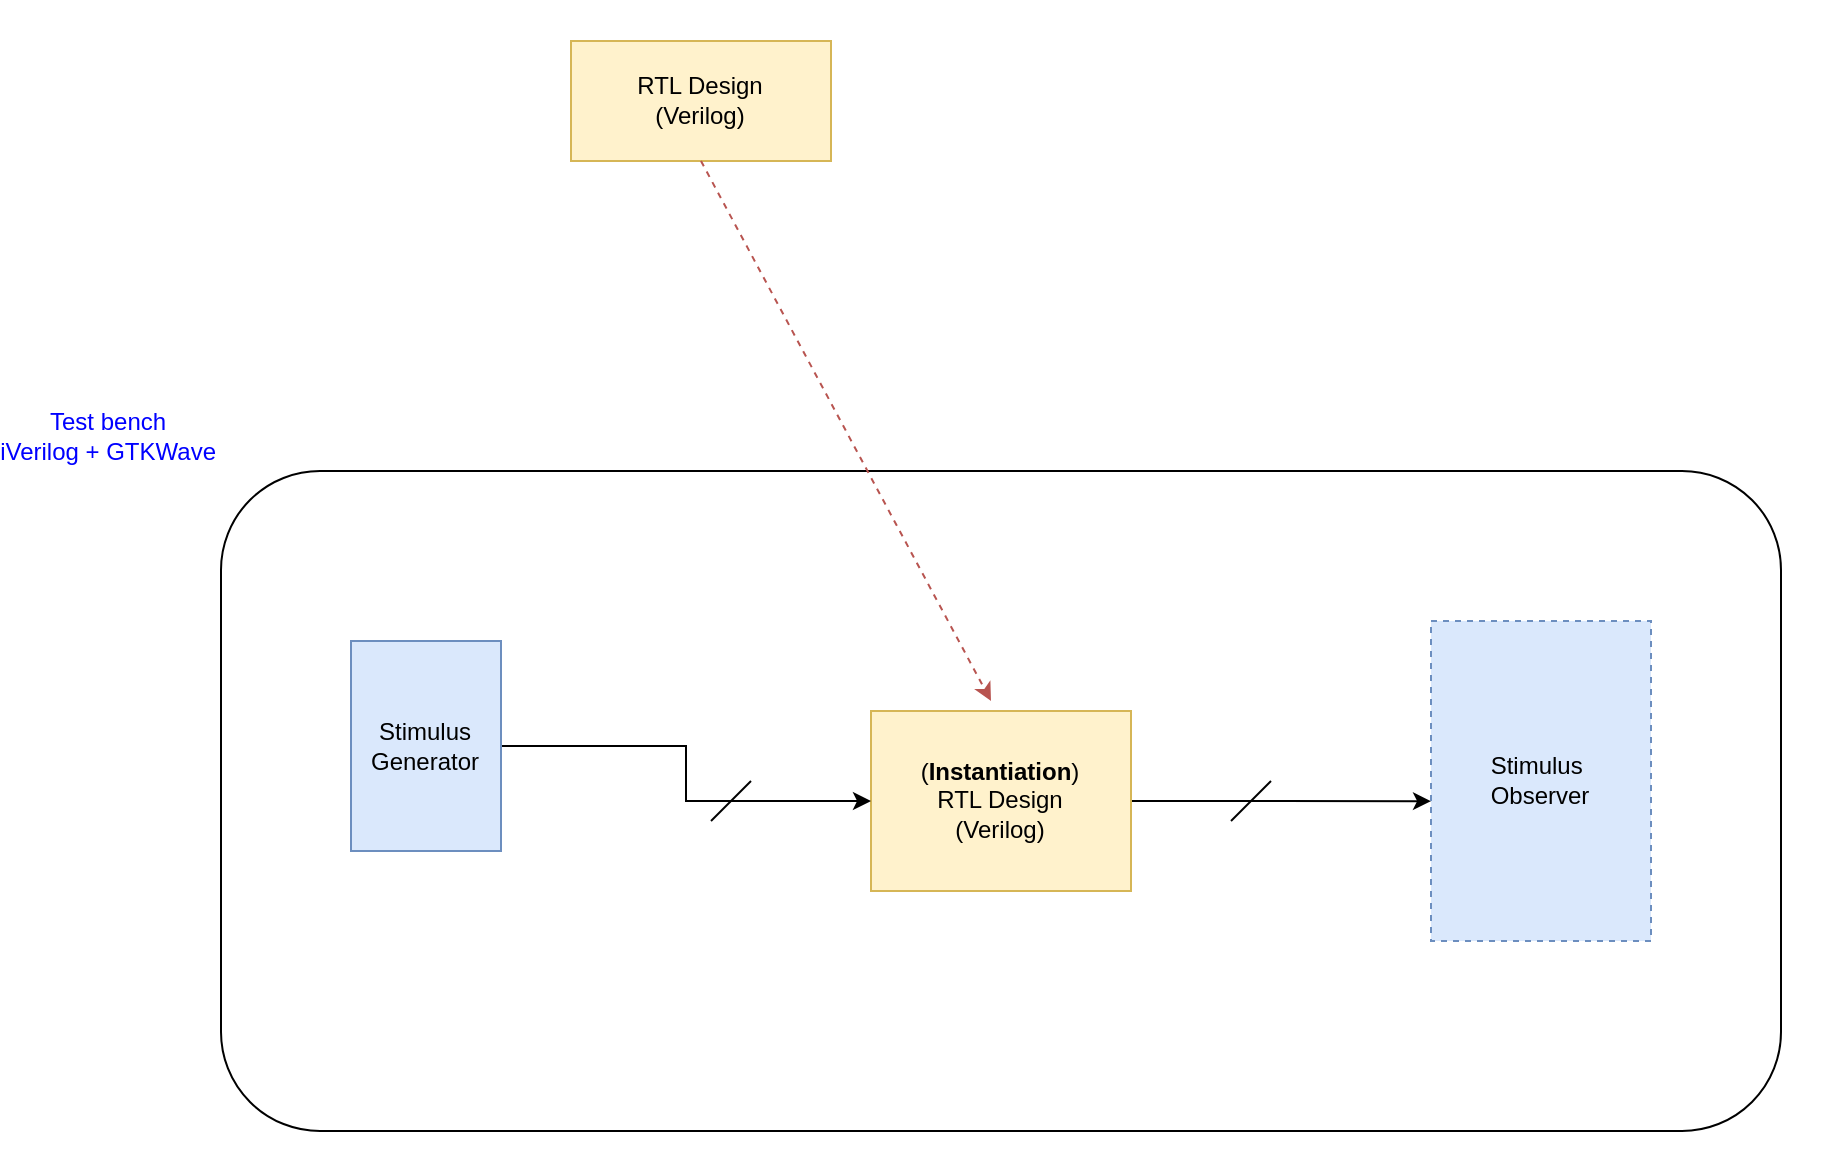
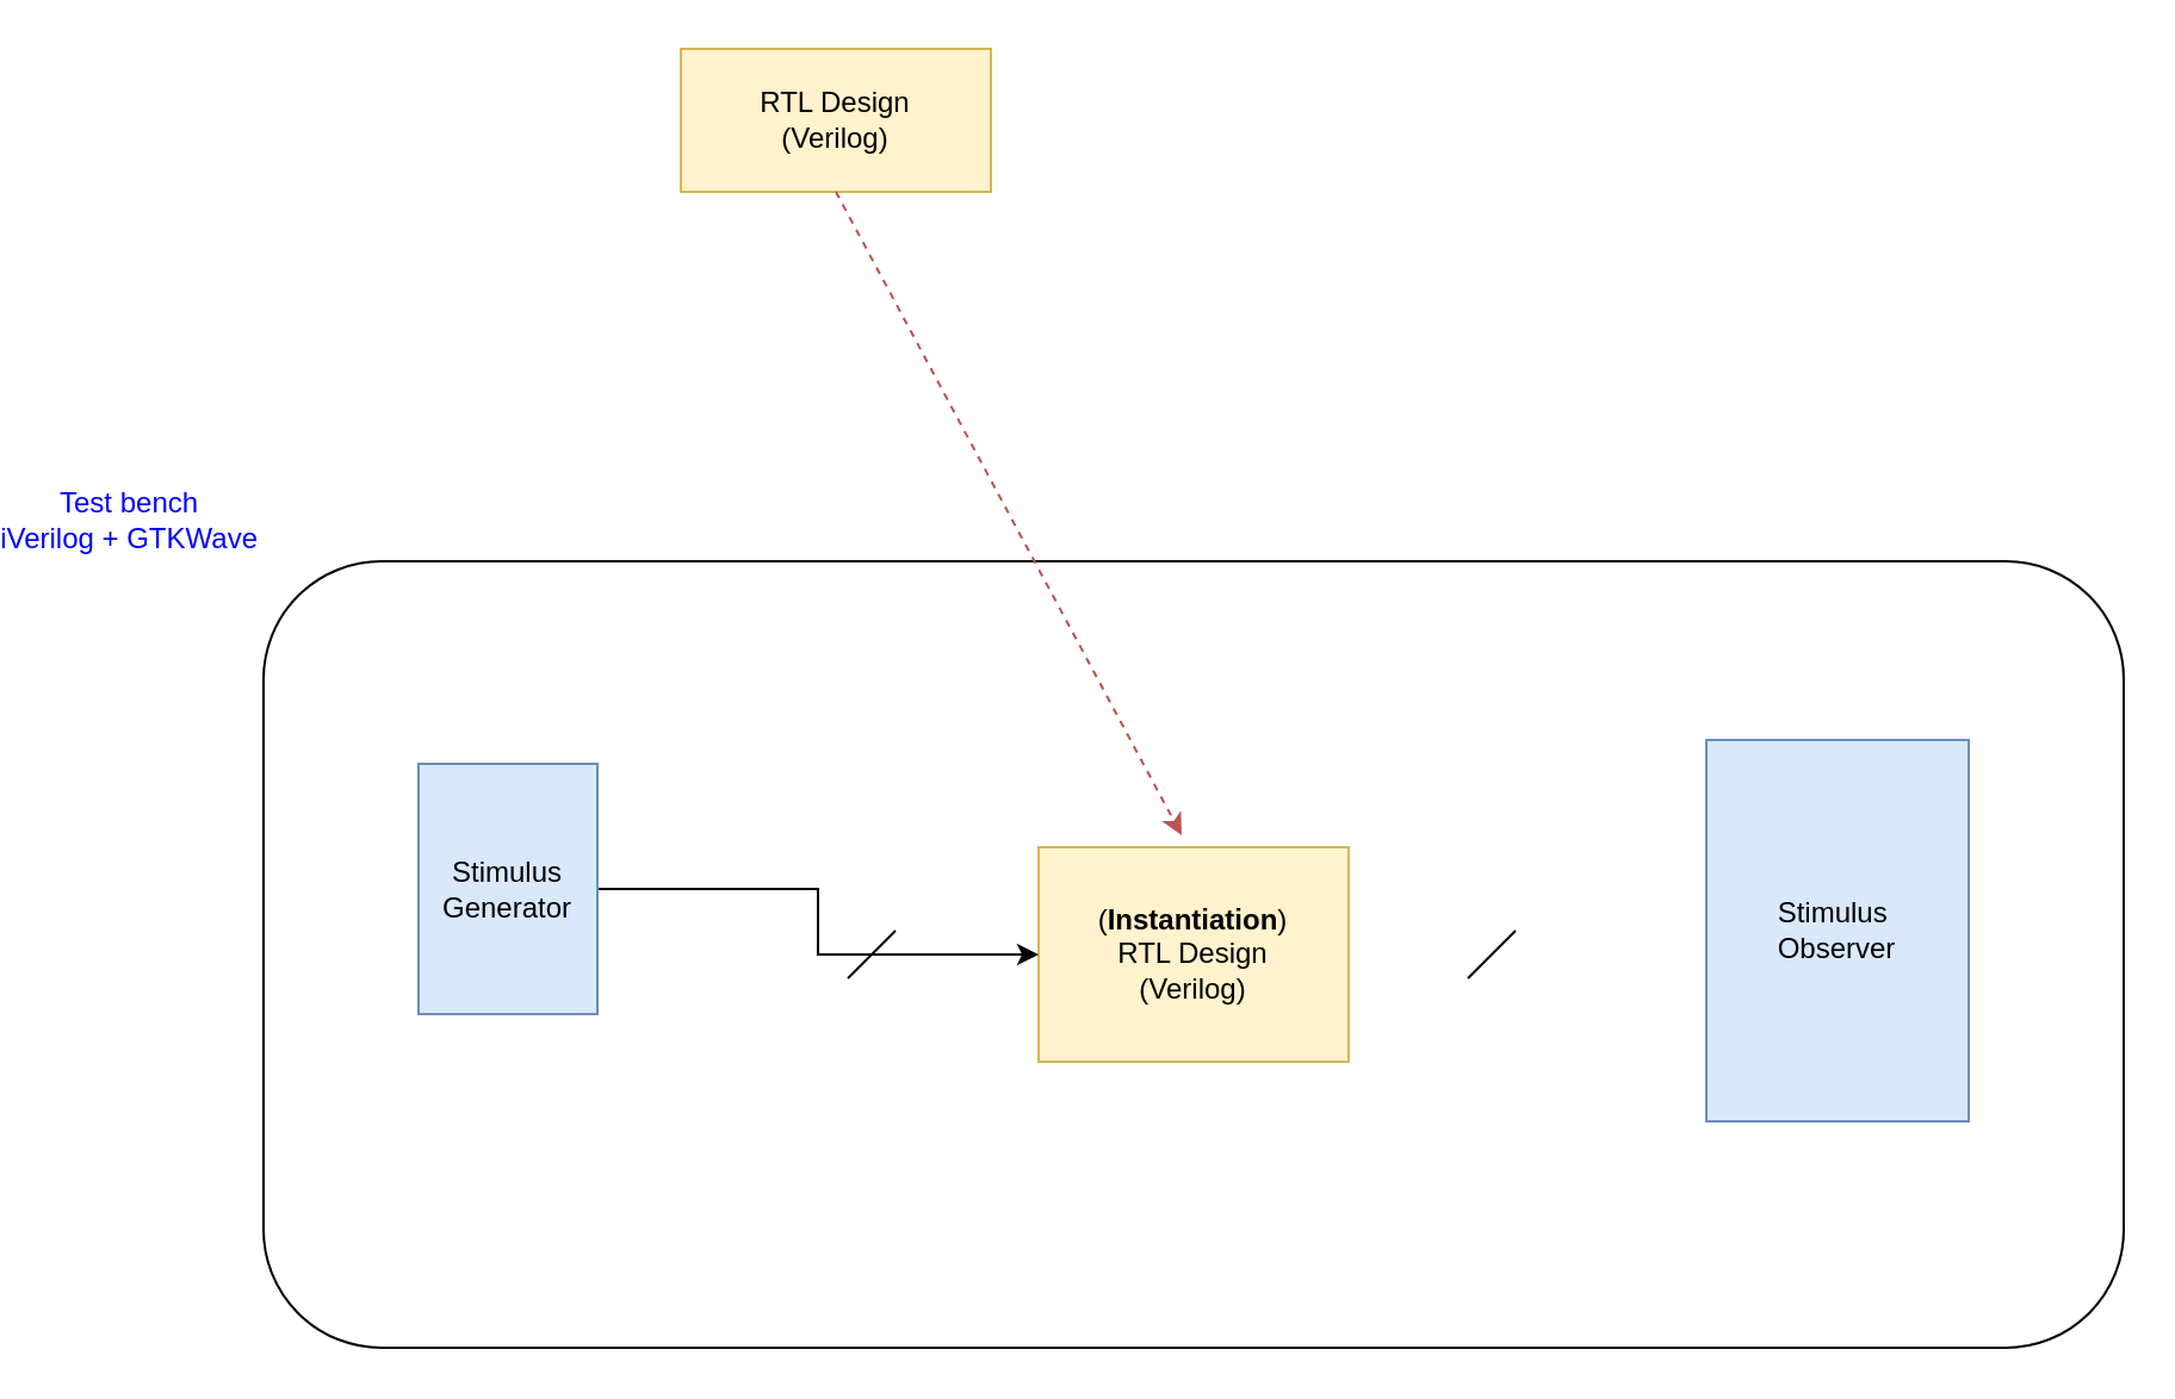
  <mxCell id="0" />
  <mxCell id="1" parent="0" />
  <mxCell id="2" value="RTL Design&lt;br&gt;(Verilog)" style="rounded=0;whiteSpace=wrap;html=1;fillColor=#fff2cc;strokeColor=#d6b656;" vertex="1" parent="1"><mxGeometry x="195" y="20" width="130" height="60" as="geometry" /></mxCell>
  <mxCell id="3" value="&lt;div style=&quot;text-align: center&quot;&gt;&lt;span&gt;&lt;font color=&quot;#0000ff&quot;&gt;Test bench&lt;/font&gt;&lt;/span&gt;&lt;/div&gt;&lt;font color=&quot;#0000ff&quot;&gt;iVerilog + GTKWave&lt;/font&gt;" style="rounded=1;whiteSpace=wrap;html=1;labelPosition=left;verticalLabelPosition=top;align=right;verticalAlign=bottom;horizontal=1;" vertex="1" parent="1"><mxGeometry x="20" y="235" width="780" height="330" as="geometry" /></mxCell>
- <mxCell id="4" style="edgeStyle=orthogonalEdgeStyle;rounded=0;orthogonalLoop=1;jettySize=auto;html=1;entryX=0;entryY=0.563;entryDx=0;entryDy=0;entryPerimeter=0;" edge="1" parent="1" source="5" target="8"><mxGeometry relative="1" as="geometry" /></mxCell>
  <mxCell id="5" value="(&lt;b&gt;Instantiation&lt;/b&gt;)&lt;br&gt;RTL Design&lt;br&gt;(Verilog)" style="rounded=0;whiteSpace=wrap;html=1;fillColor=#fff2cc;strokeColor=#d6b656;" vertex="1" parent="1"><mxGeometry x="345" y="355" width="130" height="90" as="geometry" /></mxCell>
  <mxCell id="6" style="edgeStyle=orthogonalEdgeStyle;rounded=0;orthogonalLoop=1;jettySize=auto;html=1;entryX=0;entryY=0.5;entryDx=0;entryDy=0;" edge="1" parent="1" source="7" target="5"><mxGeometry relative="1" as="geometry" /></mxCell>
  <mxCell id="7" value="Stimulus &lt;br&gt;Generator" style="rounded=0;whiteSpace=wrap;html=1;fillColor=#dae8fc;strokeColor=#6c8ebf;" vertex="1" parent="1"><mxGeometry x="85" y="320" width="75" height="105" as="geometry" /></mxCell>
- <mxCell id="8" value="Stimulus&amp;nbsp;&lt;br&gt;Observer" style="rounded=0;whiteSpace=wrap;html=1;fillColor=#dae8fc;strokeColor=#6c8ebf;dashed=1;" vertex="1" parent="1"><mxGeometry x="625" y="310" width="110" height="160" as="geometry" /></mxCell>
+ <mxCell id="8" value="Stimulus&amp;nbsp;&lt;br&gt;Observer" style="rounded=0;whiteSpace=wrap;html=1;fillColor=#dae8fc;strokeColor=#6c8ebf;" vertex="1" parent="1"><mxGeometry x="625" y="310" width="110" height="160" as="geometry" /></mxCell>
  <mxCell id="9" value="" style="endArrow=none;html=1;rounded=0;" edge="1" parent="1"><mxGeometry width="50" height="50" relative="1" as="geometry"><mxPoint x="265" y="410" as="sourcePoint" /><mxPoint x="285" y="390" as="targetPoint" /></mxGeometry></mxCell>
  <mxCell id="10" value="" style="endArrow=none;html=1;rounded=0;" edge="1" parent="1"><mxGeometry width="50" height="50" relative="1" as="geometry"><mxPoint x="525" y="410" as="sourcePoint" /><mxPoint x="545" y="390" as="targetPoint" /></mxGeometry></mxCell>
  <mxCell id="11" value="" style="endArrow=classic;html=1;rounded=0;exitX=0.5;exitY=1;exitDx=0;exitDy=0;fillColor=#f8cecc;strokeColor=#b85450;dashed=1;" edge="1" parent="1" source="2"><mxGeometry width="50" height="50" relative="1" as="geometry"><mxPoint x="505" y="340" as="sourcePoint" /><mxPoint x="405" y="350" as="targetPoint" /></mxGeometry></mxCell>
